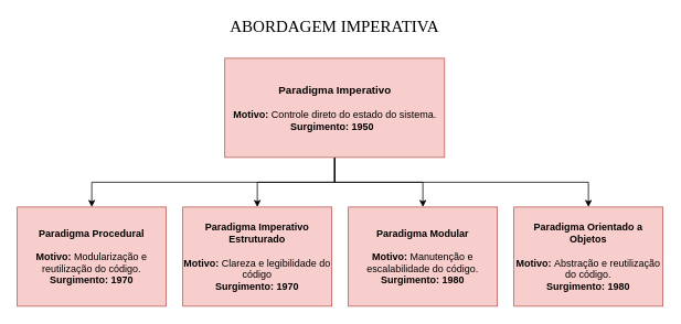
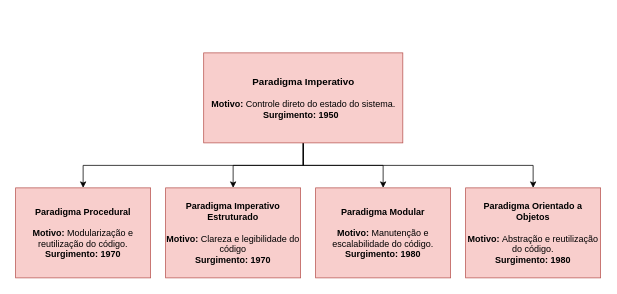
  <mxCell id="0" />
  <mxCell id="1" parent="0" />
  <mxCell id="2" style="edgeStyle=orthogonalEdgeStyle;rounded=0;orthogonalLoop=1;jettySize=auto;html=1;exitX=0.5;exitY=1;exitDx=0;exitDy=0;" edge="1" parent="1" source="6" target="8"><mxGeometry relative="1" as="geometry" /></mxCell>
  <mxCell id="3" style="edgeStyle=orthogonalEdgeStyle;rounded=0;orthogonalLoop=1;jettySize=auto;html=1;exitX=0.5;exitY=1;exitDx=0;exitDy=0;entryX=0.5;entryY=0;entryDx=0;entryDy=0;" edge="1" parent="1" source="6" target="10"><mxGeometry relative="1" as="geometry" /></mxCell>
  <mxCell id="4" style="edgeStyle=orthogonalEdgeStyle;rounded=0;orthogonalLoop=1;jettySize=auto;html=1;exitX=0.5;exitY=1;exitDx=0;exitDy=0;entryX=0.5;entryY=0;entryDx=0;entryDy=0;" edge="1" parent="1" source="6" target="11"><mxGeometry relative="1" as="geometry" /></mxCell>
  <mxCell id="5" style="edgeStyle=orthogonalEdgeStyle;rounded=0;orthogonalLoop=1;jettySize=auto;html=1;exitX=0.5;exitY=1;exitDx=0;exitDy=0;" edge="1" parent="1" source="6" target="9"><mxGeometry relative="1" as="geometry" /></mxCell>
  <mxCell id="6" value="&lt;b style=&quot;font-size: 13px;&quot;&gt;&lt;font style=&quot;font-size: 13px;&quot;&gt;Paradigma Imperativo&lt;/font&gt;&lt;/b&gt;&lt;div style=&quot;font-size: 13px;&quot;&gt;&lt;br&gt;&lt;/div&gt;&lt;div&gt;&lt;b&gt;Motivo: &lt;/b&gt;Controle direto do estado do sistema. &lt;b&gt;Surgimento:&lt;/b&gt; &lt;b&gt;1950&lt;/b&gt;&amp;nbsp;&amp;nbsp;&lt;br&gt;&lt;/div&gt;" style="rounded=0;whiteSpace=wrap;html=1;fillColor=#f8cecc;strokeColor=#b85450;" vertex="1" parent="1"><mxGeometry x="270.75" y="70" width="265.5" height="120" as="geometry" /></mxCell>
- <mxCell id="7" value="&lt;font style=&quot;font-size: 20px;&quot; face=&quot;Verdana&quot;&gt;ABORDAGEM IMPERATIVA&lt;/font&gt;" style="text;html=1;align=center;verticalAlign=middle;whiteSpace=wrap;rounded=0;" vertex="1" parent="1"><mxGeometry x="238" y="20" width="331" height="20" as="geometry" /></mxCell>
  <mxCell id="8" value="&lt;b&gt;Paradigma Procedural&lt;/b&gt;&lt;div&gt;&lt;br&gt;&lt;/div&gt;&lt;div&gt;&lt;b&gt;Motivo:&lt;/b&gt; Modularização e reutilização do código.&lt;br&gt;&lt;b&gt;Surgimento:&lt;/b&gt; &lt;b&gt;1970&lt;/b&gt;&lt;/div&gt;" style="rounded=0;whiteSpace=wrap;html=1;fillColor=#f8cecc;strokeColor=#b85450;" vertex="1" parent="1"><mxGeometry x="20" y="250" width="180" height="120" as="geometry" /></mxCell>
  <mxCell id="9" value="&lt;b&gt;Paradigma Orientado a Objetos&lt;/b&gt;&lt;div&gt;&lt;br&gt;&lt;/div&gt;&lt;div&gt;&lt;b&gt;Motivo:&lt;/b&gt;&amp;nbsp;Abstração e reutilização do código.&lt;br&gt;&lt;b&gt;Surgimento:&lt;/b&gt; &lt;b&gt;1980&lt;/b&gt;&lt;/div&gt;" style="rounded=0;whiteSpace=wrap;html=1;fillColor=#f8cecc;strokeColor=#b85450;" vertex="1" parent="1"><mxGeometry x="620" y="250" width="180" height="120" as="geometry" /></mxCell>
  <mxCell id="10" value="&lt;b&gt;Paradigma Imperativo Estruturado&lt;/b&gt;&lt;div&gt;&lt;br&gt;&lt;/div&gt;&lt;div&gt;&lt;b&gt;Motivo:&lt;/b&gt;&amp;nbsp;Clareza e legibilidade do código&lt;br&gt;&lt;b&gt;Surgimento:&lt;/b&gt; &lt;b&gt;1970&lt;/b&gt;&lt;/div&gt;" style="rounded=0;whiteSpace=wrap;html=1;fillColor=#f8cecc;strokeColor=#b85450;" vertex="1" parent="1"><mxGeometry x="220" y="250" width="180" height="120" as="geometry" /></mxCell>
  <mxCell id="11" value="&lt;b&gt;Paradigma Modular&lt;/b&gt;&lt;div&gt;&lt;br&gt;&lt;/div&gt;&lt;div&gt;&lt;b&gt;Motivo:&lt;/b&gt;&amp;nbsp;Manutenção e escalabilidade do código.&lt;br&gt;&lt;b&gt;Surgimento:&lt;/b&gt; &lt;b&gt;1980&lt;/b&gt;&lt;/div&gt;" style="rounded=0;whiteSpace=wrap;html=1;fillColor=#f8cecc;strokeColor=#b85450;" vertex="1" parent="1"><mxGeometry x="420" y="250" width="180" height="120" as="geometry" /></mxCell>
